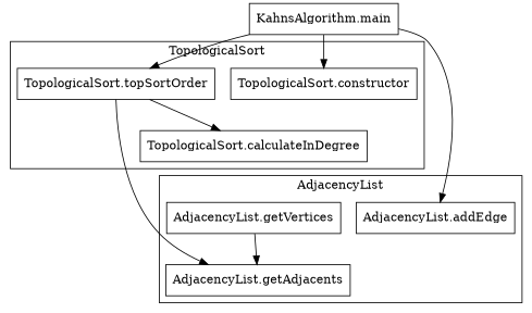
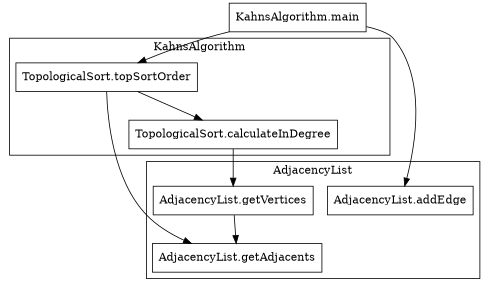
  digraph {
    rankdir=TD
    node [shape=box]
    n1 [label="AdjacencyList.addEdge"]
    n2 [label="AdjacencyList.getVertices"]
    n3 [label="AdjacencyList.getAdjacents"]
-   n4 [label="TopologicalSort.constructor"]
    n5 [label="TopologicalSort.topSortOrder"]
    n6 [label="TopologicalSort.calculateInDegree"]
    n7 [label="KahnsAlgorithm.main"]
    subgraph cluster_1 {
      label=AdjacencyList
      n1
      n2
      n3
    }
    subgraph cluster_2 {
-     label=TopologicalSort
-     n4
+     label=KahnsAlgorithm
      n5
      n6
    }
    n2 -> n3
    n5 -> n3
    n5 -> n6
+   n6 -> n2
    n7 -> n1
-   n7 -> n4
    n7 -> n5
  }
